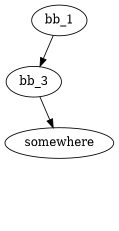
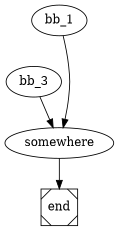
  digraph {
    n1 [label=bb_3]
    somewhere
+   end [shape=Msquare]
    bb_1
    n1 -> somewhere
-   bb_1 -> n1
+   somewhere -> end
+   bb_1 -> somewhere
  }
